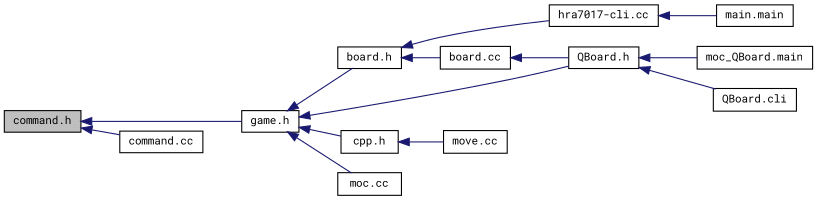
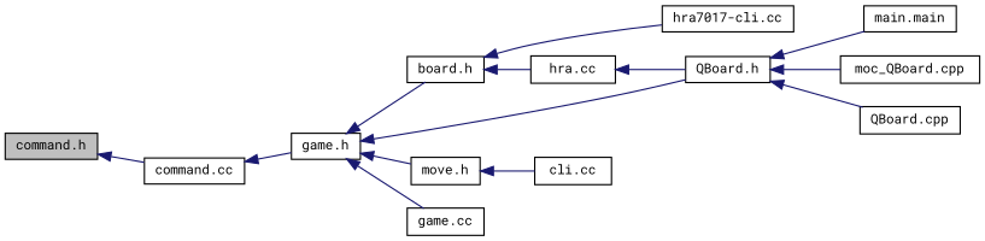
  digraph {
    fontname="Roboto Mono"
    rankdir=LR
    node [color=black fillcolor=white fontname="Roboto Mono" fontsize=10 shape=record style=filled]
    edge [color=midnightblue dir=back fontname="Roboto Mono" fontsize=10 labelfontname=Helvetica labelfontsize=10 style=solid]
    n1 [fillcolor=grey75 fontcolor=black height=0.2 label="command.h" width=0.4]
    n2 [height=0.2 label="game.h" width=0.4]
    n3 [height=0.2 label="command.cc" width=0.4]
    n4 [height=0.2 label="board.h" width=0.4]
    n5 [height=0.2 label="QBoard.h" width=0.4]
-   n6 [height=0.2 label="cpp.h" width=0.4]
-   n7 [height=0.2 label="moc.cc" width=0.4]
-   n8 [height=0.2 label="board.cc" width=0.4]
+   n6 [height=0.2 label="move.h" width=0.4]
+   n7 [height=0.2 label="game.cc" width=0.4]
+   n8 [height=0.2 label="hra.cc" width=0.4]
    n9 [height=0.2 label="hra7017-cli.cc" width=0.4]
    n10 [height=0.2 label="main.main" width=0.4]
-   n11 [height=0.2 label="moc_QBoard.main" width=0.4]
-   n12 [height=0.2 label="QBoard.cli" width=0.4]
-   n13 [height=0.2 label="move.cc" width=0.4]
-   n1 -> n2
+   n11 [height=0.2 label="moc_QBoard.cpp" width=0.4]
+   n12 [height=0.2 label="QBoard.cpp" width=0.4]
+   n13 [height=0.2 label="cli.cc" width=0.4]
+   n3 -> n2
    n1 -> n3
    n2 -> n4
    n2 -> n5
    n2 -> n6
    n2 -> n7
    n4 -> n8
    n4 -> n9
-   n9 -> n10
+   n5 -> n10
    n5 -> n11
    n5 -> n12
    n6 -> n13
    n8 -> n5
  }
